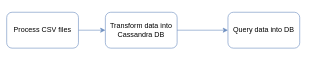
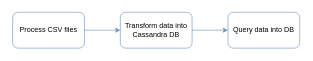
  <mxCell id="0" />
  <mxCell id="1" parent="0" />
  <mxCell id="2" value="" style="edgeStyle=orthogonalEdgeStyle;rounded=0;orthogonalLoop=1;jettySize=auto;html=1;fillColor=#dae8fc;strokeColor=#6c8ebf;" edge="1" parent="1" source="3" target="5"><mxGeometry relative="1" as="geometry" /></mxCell>
- <mxCell id="3" value="Process CSV files" style="rounded=1;whiteSpace=wrap;html=1;strokeColor=#6c8ebf;fillColor=none;" vertex="1" parent="1"><mxGeometry x="10" y="20" width="120" height="60" as="geometry" /></mxCell>
+ <mxCell id="3" value="Process CSV files" style="rounded=1;whiteSpace=wrap;html=1;strokeColor=#6c8ebf;fillColor=none;" vertex="1" parent="1"><mxGeometry x="20" y="20" width="120" height="60" as="geometry" /></mxCell>
  <mxCell id="4" value="" style="edgeStyle=orthogonalEdgeStyle;rounded=0;orthogonalLoop=1;jettySize=auto;html=1;fillColor=#dae8fc;strokeColor=#6c8ebf;" edge="1" parent="1" source="5" target="6"><mxGeometry relative="1" as="geometry" /></mxCell>
- <mxCell id="5" value="Transform data into Cassandra DB" style="rounded=1;whiteSpace=wrap;html=1;strokeColor=#6c8ebf;fillColor=none;" vertex="1" parent="1"><mxGeometry x="175" y="20" width="120" height="60" as="geometry" /></mxCell>
+ <mxCell id="5" value="Transform data into Cassandra DB" style="rounded=1;whiteSpace=wrap;html=1;strokeColor=#6c8ebf;fillColor=none;" vertex="1" parent="1"><mxGeometry x="200" y="20" width="120" height="60" as="geometry" /></mxCell>
  <mxCell id="6" value="Query&amp;nbsp;data into DB" style="rounded=1;whiteSpace=wrap;html=1;strokeColor=#6c8ebf;fillColor=none;" vertex="1" parent="1"><mxGeometry x="380" y="20" width="120" height="60" as="geometry" /></mxCell>
